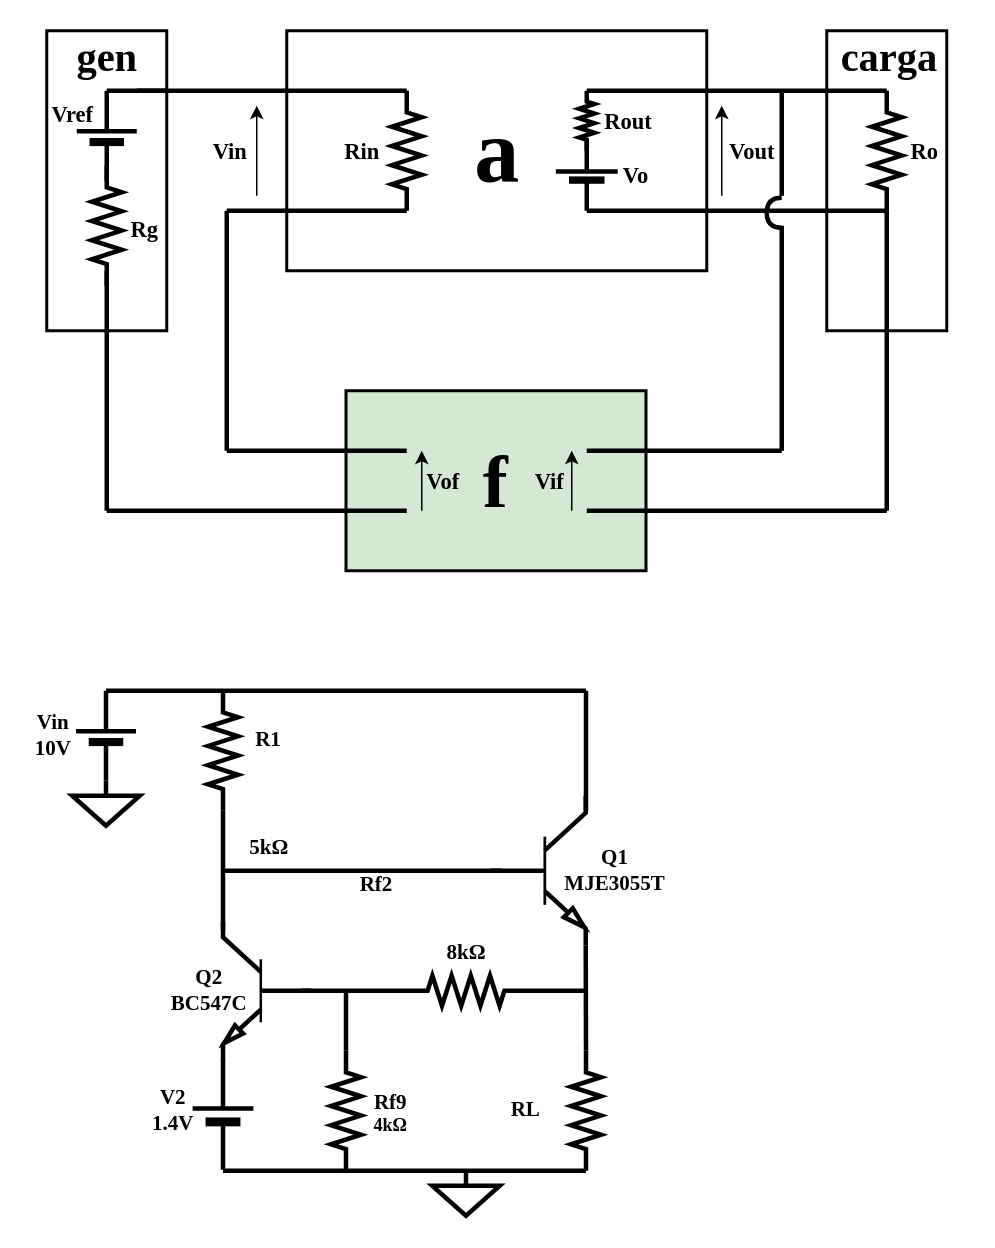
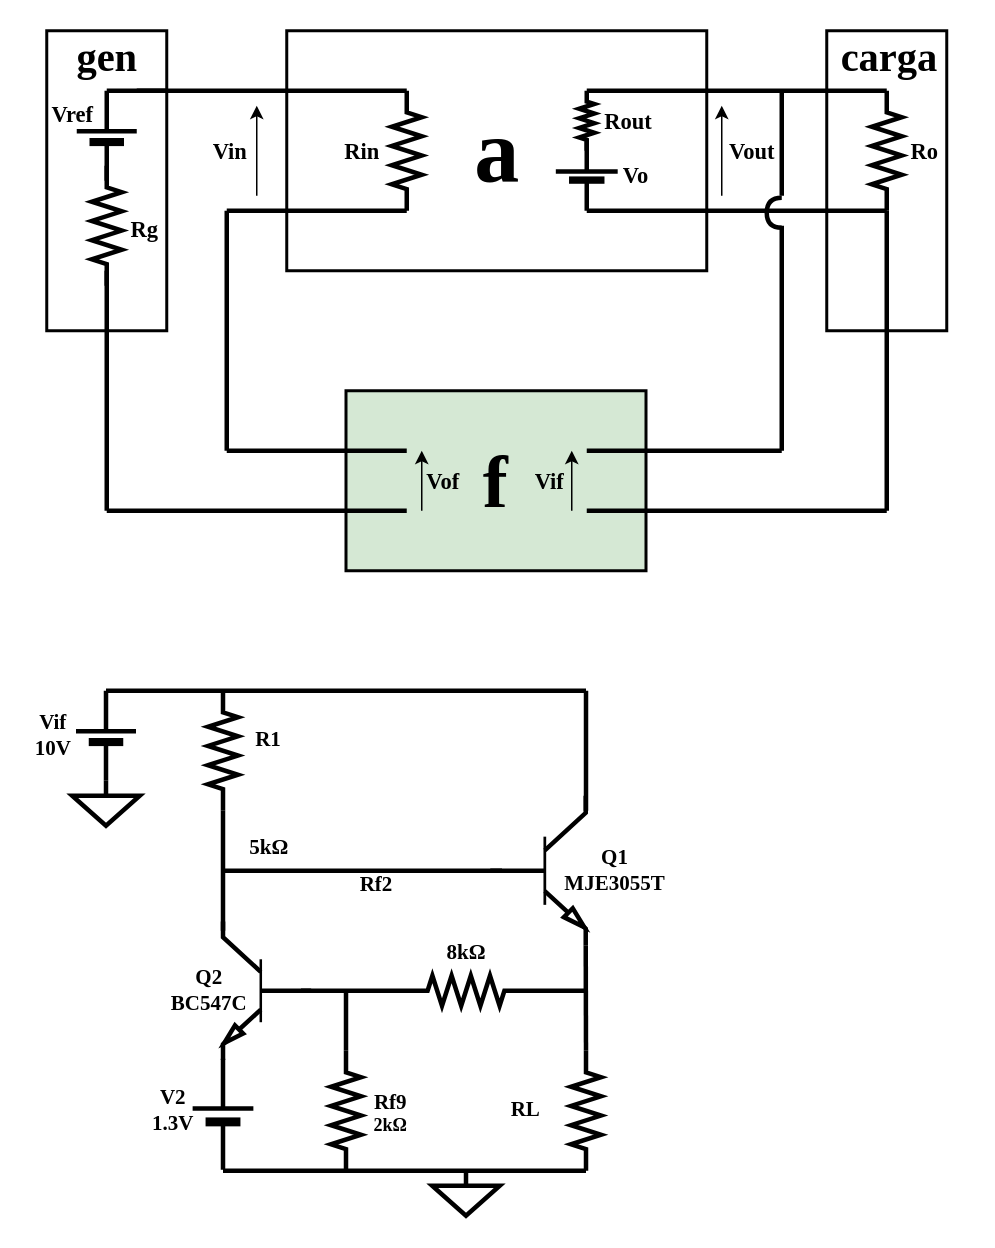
  <mxCell id="0" />
  <mxCell id="1" parent="0" />
  <mxCell id="2" value="&lt;div style=&quot;text-align: justify;&quot;&gt;&lt;span style=&quot;font-size: 60px; background-color: transparent; color: light-dark(rgb(0, 0, 0), rgb(255, 255, 255));&quot;&gt;&lt;b style=&quot;&quot;&gt;&lt;font&gt;a&lt;/font&gt;&lt;/b&gt;&lt;/span&gt;&lt;/div&gt;" style="rounded=0;whiteSpace=wrap;html=1;strokeWidth=2;portConstraintRotation=0;fontFamily=Times New Roman;" parent="1" vertex="1"><mxGeometry x="190.5" y="20" width="280" height="160" as="geometry" /></mxCell>
  <mxCell id="3" value="&lt;div style=&quot;text-align: left; padding-bottom: 165px;&quot;&gt;&lt;span style=&quot;background-color: transparent; color: light-dark(rgb(0, 0, 0), rgb(255, 255, 255));&quot;&gt;&lt;font&gt;&lt;b&gt;gen&lt;/b&gt;&lt;/font&gt;&lt;/span&gt;&lt;/div&gt;&lt;div&gt;&lt;/div&gt;" style="rounded=0;whiteSpace=wrap;html=1;strokeWidth=2;portConstraintRotation=0;fontFamily=Times New Roman;fontSize=27;" parent="1" vertex="1"><mxGeometry x="30.5" y="20" width="80" height="200" as="geometry" /></mxCell>
  <mxCell id="4" value="&lt;div style=&quot;text-align: left; padding-bottom: 165px; padding-right: 0px; padding-left: 3px;&quot;&gt;&lt;b style=&quot;background-color: transparent; color: light-dark(rgb(0, 0, 0), rgb(255, 255, 255));&quot;&gt;&lt;font&gt;carga&lt;/font&gt;&lt;/b&gt;&lt;/div&gt;" style="rounded=0;whiteSpace=wrap;html=1;strokeWidth=2;portConstraintRotation=0;fontFamily=Times New Roman;fontSize=27;" parent="1" vertex="1"><mxGeometry x="550.5" y="20" width="80" height="200" as="geometry" /></mxCell>
  <mxCell id="5" value="&lt;font style=&quot;font-size: 50px;&quot;&gt;&lt;b style=&quot;&quot;&gt;f&lt;/b&gt;&lt;/font&gt;" style="rounded=0;whiteSpace=wrap;html=1;strokeWidth=2;portConstraintRotation=0;fontFamily=Times New Roman;fillColor=#d5e8d4;" parent="1" vertex="1"><mxGeometry x="230" y="260" width="200" height="120" as="geometry" /></mxCell>
  <mxCell id="6" value="" style="endArrow=none;html=1;rounded=0;strokeWidth=3;" parent="1" edge="1"><mxGeometry width="50" height="50" relative="1" as="geometry"><mxPoint x="70.5" y="340" as="sourcePoint" /><mxPoint x="70.5" y="180" as="targetPoint" /></mxGeometry></mxCell>
  <mxCell id="7" value="" style="endArrow=none;html=1;rounded=0;strokeWidth=3;" parent="1" edge="1"><mxGeometry width="50" height="50" relative="1" as="geometry"><mxPoint x="70.5" y="340" as="sourcePoint" /><mxPoint x="270.5" y="340" as="targetPoint" /></mxGeometry></mxCell>
  <mxCell id="8" value="" style="endArrow=none;html=1;rounded=0;strokeWidth=3;" parent="1" edge="1"><mxGeometry width="50" height="50" relative="1" as="geometry"><mxPoint x="390.5" y="340" as="sourcePoint" /><mxPoint x="590.5" y="340" as="targetPoint" /></mxGeometry></mxCell>
  <mxCell id="9" value="" style="endArrow=none;html=1;rounded=0;strokeWidth=3;" parent="1" edge="1"><mxGeometry width="50" height="50" relative="1" as="geometry"><mxPoint x="520.5" y="130" as="sourcePoint" /><mxPoint x="520.5" y="60" as="targetPoint" /><Array as="points"><mxPoint x="520.5" y="120" /></Array></mxGeometry></mxCell>
  <mxCell id="10" value="" style="endArrow=none;html=1;rounded=0;strokeWidth=3;" parent="1" edge="1"><mxGeometry width="50" height="50" relative="1" as="geometry"><mxPoint x="90.5" y="60" as="sourcePoint" /><mxPoint x="270.5" y="60" as="targetPoint" /></mxGeometry></mxCell>
  <mxCell id="11" value="" style="endArrow=none;html=1;rounded=0;strokeWidth=3;exitX=0;exitY=0.5;exitDx=0;exitDy=0;exitPerimeter=0;" parent="1" edge="1"><mxGeometry width="50" height="50" relative="1" as="geometry"><mxPoint x="390.5" y="60" as="sourcePoint" /><mxPoint x="590.5" y="60" as="targetPoint" /></mxGeometry></mxCell>
  <mxCell id="12" value="" style="curved=1;endArrow=none;html=1;rounded=0;endFill=0;strokeWidth=3;" parent="1" edge="1"><mxGeometry width="50" height="50" relative="1" as="geometry"><mxPoint x="520.5" y="151.25" as="sourcePoint" /><mxPoint x="520.5" y="131.25" as="targetPoint" /><Array as="points"><mxPoint x="510.5" y="151.25" /><mxPoint x="510.5" y="131.25" /></Array></mxGeometry></mxCell>
  <mxCell id="13" value="" style="endArrow=none;html=1;rounded=0;strokeWidth=3;" parent="1" edge="1"><mxGeometry width="50" height="50" relative="1" as="geometry"><mxPoint x="520.5" y="300" as="sourcePoint" /><mxPoint x="520.5" y="150" as="targetPoint" /><Array as="points" /></mxGeometry></mxCell>
  <mxCell id="14" value="" style="endArrow=none;html=1;rounded=0;strokeWidth=3;" parent="1" edge="1"><mxGeometry width="50" height="50" relative="1" as="geometry"><mxPoint x="390.5" y="140" as="sourcePoint" /><mxPoint x="590.5" y="140" as="targetPoint" /></mxGeometry></mxCell>
  <mxCell id="15" value="" style="endArrow=none;html=1;rounded=0;entryX=1;entryY=0.5;entryDx=0;entryDy=0;entryPerimeter=0;strokeWidth=3;" parent="1" target="23" edge="1"><mxGeometry width="50" height="50" relative="1" as="geometry"><mxPoint x="590.5" y="340" as="sourcePoint" /><mxPoint x="590.5" y="180" as="targetPoint" /></mxGeometry></mxCell>
  <mxCell id="16" value="" style="endArrow=none;html=1;rounded=0;strokeWidth=3;" parent="1" edge="1"><mxGeometry width="50" height="50" relative="1" as="geometry"><mxPoint x="390.5" y="300" as="sourcePoint" /><mxPoint x="520.5" y="300" as="targetPoint" /></mxGeometry></mxCell>
  <mxCell id="17" value="" style="endArrow=none;html=1;rounded=0;strokeWidth=3;" parent="1" edge="1"><mxGeometry width="50" height="50" relative="1" as="geometry"><mxPoint x="150.5" y="140" as="sourcePoint" /><mxPoint x="270.5" y="140" as="targetPoint" /></mxGeometry></mxCell>
  <mxCell id="18" value="" style="endArrow=none;html=1;rounded=0;strokeWidth=3;" parent="1" edge="1"><mxGeometry width="50" height="50" relative="1" as="geometry"><mxPoint x="150.5" y="300" as="sourcePoint" /><mxPoint x="150.5" y="140" as="targetPoint" /></mxGeometry></mxCell>
  <mxCell id="19" value="" style="endArrow=none;html=1;rounded=0;strokeWidth=3;" parent="1" edge="1"><mxGeometry width="50" height="50" relative="1" as="geometry"><mxPoint x="150.5" y="300" as="sourcePoint" /><mxPoint x="270.5" y="300" as="targetPoint" /></mxGeometry></mxCell>
  <mxCell id="20" value="" style="pointerEvents=1;verticalLabelPosition=bottom;shadow=0;dashed=0;align=center;html=1;verticalAlign=top;shape=mxgraph.electrical.resistors.resistor_2;direction=south;strokeWidth=3;portConstraintRotation=0;" parent="1" vertex="1"><mxGeometry x="60.5" y="110" width="20" height="80" as="geometry" /></mxCell>
  <mxCell id="21" value="" style="verticalLabelPosition=bottom;shadow=0;dashed=0;align=center;fillColor=strokeColor;html=1;verticalAlign=top;strokeWidth=3;shape=mxgraph.electrical.miscellaneous.monocell_battery;rotation=-90;portConstraintRotation=0;" parent="1" vertex="1"><mxGeometry x="40.5" y="70" width="60" height="40" as="geometry" /></mxCell>
  <mxCell id="22" value="" style="endArrow=none;html=1;rounded=0;strokeWidth=3;" parent="1" edge="1"><mxGeometry width="50" height="50" relative="1" as="geometry"><mxPoint x="70.5" y="60" as="sourcePoint" /><mxPoint x="110.5" y="60" as="targetPoint" /></mxGeometry></mxCell>
  <mxCell id="23" value="" style="pointerEvents=1;verticalLabelPosition=bottom;shadow=0;dashed=0;align=center;html=1;verticalAlign=top;shape=mxgraph.electrical.resistors.resistor_2;direction=south;strokeWidth=3;portConstraintRotation=0;" parent="1" vertex="1"><mxGeometry x="580.5" y="60" width="20" height="80" as="geometry" /></mxCell>
  <mxCell id="24" value="" style="verticalLabelPosition=bottom;shadow=0;dashed=0;align=center;fillColor=strokeColor;html=1;verticalAlign=top;strokeWidth=3;shape=mxgraph.electrical.miscellaneous.monocell_battery;rotation=-90;portConstraintRotation=0;" parent="1" vertex="1"><mxGeometry x="366.75" y="95.63" width="47.5" height="41.25" as="geometry" /></mxCell>
  <mxCell id="25" value="" style="pointerEvents=1;verticalLabelPosition=bottom;shadow=0;dashed=0;align=center;html=1;verticalAlign=top;shape=mxgraph.electrical.resistors.resistor_2;direction=south;strokeWidth=3;portConstraintRotation=0;" parent="1" vertex="1"><mxGeometry x="260.5" y="60" width="20" height="80" as="geometry" /></mxCell>
  <mxCell id="26" value="" style="endArrow=classic;html=1;rounded=0;" parent="1" edge="1"><mxGeometry width="50" height="50" relative="1" as="geometry"><mxPoint x="280.5" y="340" as="sourcePoint" /><mxPoint x="280.5" y="300" as="targetPoint" /></mxGeometry></mxCell>
  <mxCell id="27" value="" style="endArrow=classic;html=1;rounded=0;" parent="1" edge="1"><mxGeometry width="50" height="50" relative="1" as="geometry"><mxPoint x="380.5" y="340" as="sourcePoint" /><mxPoint x="380.5" y="300" as="targetPoint" /></mxGeometry></mxCell>
  <mxCell id="28" value="" style="pointerEvents=1;verticalLabelPosition=bottom;shadow=0;dashed=0;align=center;html=1;verticalAlign=top;shape=mxgraph.electrical.resistors.resistor_2;direction=south;strokeWidth=3;" parent="1" vertex="1"><mxGeometry x="385.5" y="60" width="10" height="40" as="geometry" /></mxCell>
  <mxCell id="29" value="Rin" style="text;html=1;align=center;verticalAlign=middle;whiteSpace=wrap;rounded=0;direction=west;rotation=0;fontFamily=Times New Roman;fontStyle=1;fontSize=15;" parent="1" vertex="1"><mxGeometry x="210.5" y="85" width="60" height="30" as="geometry" /></mxCell>
  <mxCell id="30" value="Rout" style="text;html=1;align=center;verticalAlign=middle;whiteSpace=wrap;rounded=0;direction=west;rotation=0;fontFamily=Times New Roman;fontStyle=1;fontSize=15;" parent="1" vertex="1"><mxGeometry x="385.5" y="65" width="65" height="30" as="geometry" /></mxCell>
  <mxCell id="31" value="Vo" style="text;html=1;align=center;verticalAlign=middle;whiteSpace=wrap;rounded=0;direction=west;rotation=0;fontFamily=Times New Roman;fontStyle=1;fontSize=15;" parent="1" vertex="1"><mxGeometry x="395.5" y="101.25" width="55" height="30" as="geometry" /></mxCell>
  <mxCell id="32" value="Vref" style="text;html=1;align=center;verticalAlign=middle;whiteSpace=wrap;rounded=0;direction=west;rotation=0;fontFamily=Times New Roman;fontStyle=1;fontSize=15;" parent="1" vertex="1"><mxGeometry x="28" y="60" width="40" height="30" as="geometry" /></mxCell>
  <mxCell id="33" value="Rg" style="text;html=1;align=center;verticalAlign=middle;whiteSpace=wrap;rounded=0;direction=west;rotation=0;fontFamily=Times New Roman;fontStyle=1;fontSize=15;" parent="1" vertex="1"><mxGeometry x="70.5" y="136.88" width="50" height="30" as="geometry" /></mxCell>
  <mxCell id="34" value="Vof" style="text;html=1;align=center;verticalAlign=middle;whiteSpace=wrap;rounded=0;direction=west;rotation=0;fontFamily=Times New Roman;fontStyle=1;fontSize=15;" parent="1" vertex="1"><mxGeometry x="264.5" y="305" width="60" height="30" as="geometry" /></mxCell>
  <mxCell id="35" value="Vif" style="text;html=1;align=center;verticalAlign=middle;whiteSpace=wrap;rounded=0;direction=west;rotation=0;fontFamily=Times New Roman;fontStyle=1;fontSize=15;" parent="1" vertex="1"><mxGeometry x="335.5" y="305" width="60" height="30" as="geometry" /></mxCell>
  <mxCell id="36" value="Ro" style="text;html=1;align=center;verticalAlign=middle;whiteSpace=wrap;rounded=0;direction=west;rotation=0;fontFamily=Times New Roman;fontStyle=1;fontSize=15;" parent="1" vertex="1"><mxGeometry x="590.5" y="85" width="50" height="30" as="geometry" /></mxCell>
  <mxCell id="37" value="" style="endArrow=classic;html=1;rounded=0;" parent="1" edge="1"><mxGeometry width="50" height="50" relative="1" as="geometry"><mxPoint x="170.5" y="130" as="sourcePoint" /><mxPoint x="170.5" y="70" as="targetPoint" /></mxGeometry></mxCell>
  <mxCell id="38" value="" style="endArrow=classic;html=1;rounded=0;" parent="1" edge="1"><mxGeometry width="50" height="50" relative="1" as="geometry"><mxPoint x="480.5" y="130" as="sourcePoint" /><mxPoint x="480.5" y="70" as="targetPoint" /></mxGeometry></mxCell>
  <mxCell id="39" value="Vin" style="text;html=1;align=center;verticalAlign=middle;whiteSpace=wrap;rounded=0;direction=west;rotation=0;fontFamily=Times New Roman;fontStyle=1;fontSize=15;" parent="1" vertex="1"><mxGeometry x="133" y="85" width="40" height="30" as="geometry" /></mxCell>
  <mxCell id="40" value="Vout" style="text;html=1;align=center;verticalAlign=middle;whiteSpace=wrap;rounded=0;direction=west;rotation=0;fontFamily=Times New Roman;fontStyle=1;fontSize=15;" parent="1" vertex="1"><mxGeometry x="480.5" y="85" width="40" height="30" as="geometry" /></mxCell>
  <mxCell id="41" value="" style="verticalLabelPosition=bottom;shadow=0;dashed=0;align=center;html=1;verticalAlign=top;shape=mxgraph.electrical.transistors.npn_transistor_5;portConstraintRotation=0;strokeWidth=3;" parent="1" vertex="1"><mxGeometry x="326" y="530" width="64" height="100" as="geometry" /></mxCell>
  <mxCell id="42" value="" style="pointerEvents=1;verticalLabelPosition=bottom;shadow=0;dashed=0;align=center;html=1;verticalAlign=top;shape=mxgraph.electrical.resistors.resistor_2;direction=south;strokeWidth=3;portConstraintRotation=0;" parent="1" vertex="1"><mxGeometry x="380" y="700" width="20" height="80" as="geometry" /></mxCell>
  <mxCell id="43" value="" style="endArrow=none;html=1;rounded=0;entryX=1;entryY=1;entryDx=0;entryDy=0;entryPerimeter=0;strokeWidth=3;" parent="1" target="41" edge="1"><mxGeometry width="50" height="50" relative="1" as="geometry"><mxPoint x="390" y="700" as="sourcePoint" /><mxPoint x="440" y="650" as="targetPoint" /></mxGeometry></mxCell>
  <mxCell id="44" value="" style="pointerEvents=1;verticalLabelPosition=bottom;shadow=0;dashed=0;align=center;html=1;verticalAlign=top;shape=mxgraph.electrical.resistors.resistor_2;direction=west;strokeWidth=3;portConstraintRotation=0;" parent="1" vertex="1"><mxGeometry x="270" y="650" width="80" height="20" as="geometry" /></mxCell>
  <mxCell id="45" value="" style="pointerEvents=1;verticalLabelPosition=bottom;shadow=0;dashed=0;align=center;html=1;verticalAlign=top;shape=mxgraph.electrical.resistors.resistor_2;direction=south;strokeWidth=3;portConstraintRotation=0;" parent="1" vertex="1"><mxGeometry x="220" y="700" width="20" height="80" as="geometry" /></mxCell>
  <mxCell id="46" value="" style="endArrow=none;html=1;rounded=0;strokeWidth=3;" parent="1" edge="1"><mxGeometry width="50" height="50" relative="1" as="geometry"><mxPoint x="200" y="660" as="sourcePoint" /><mxPoint x="270" y="660" as="targetPoint" /></mxGeometry></mxCell>
  <mxCell id="47" value="" style="endArrow=none;html=1;rounded=0;strokeWidth=3;" parent="1" edge="1"><mxGeometry width="50" height="50" relative="1" as="geometry"><mxPoint x="230" y="700" as="sourcePoint" /><mxPoint x="230" y="660" as="targetPoint" /></mxGeometry></mxCell>
  <mxCell id="48" value="" style="endArrow=none;html=1;rounded=0;exitX=0;exitY=0.5;exitDx=0;exitDy=0;exitPerimeter=0;strokeWidth=3;" parent="1" source="44" edge="1"><mxGeometry width="50" height="50" relative="1" as="geometry"><mxPoint x="340" y="710" as="sourcePoint" /><mxPoint x="390" y="660" as="targetPoint" /></mxGeometry></mxCell>
  <mxCell id="49" value="" style="verticalLabelPosition=bottom;shadow=0;dashed=0;align=center;html=1;verticalAlign=top;shape=mxgraph.electrical.transistors.npn_transistor_5;portConstraintRotation=0;rotation=-180;strokeWidth=3;flipV=1;" parent="1" vertex="1"><mxGeometry x="148" y="610" width="58.75" height="100" as="geometry" /></mxCell>
  <mxCell id="50" value="" style="pointerEvents=1;verticalLabelPosition=bottom;shadow=0;dashed=0;align=center;html=1;verticalAlign=top;shape=mxgraph.electrical.resistors.resistor_2;direction=south;strokeWidth=3;portConstraintRotation=0;" parent="1" vertex="1"><mxGeometry x="138" y="460" width="20" height="80" as="geometry" /></mxCell>
  <mxCell id="51" value="" style="endArrow=none;html=1;rounded=0;strokeWidth=3;" parent="1" edge="1"><mxGeometry width="50" height="50" relative="1" as="geometry"><mxPoint x="148" y="580" as="sourcePoint" /><mxPoint x="334" y="580" as="targetPoint" /></mxGeometry></mxCell>
  <mxCell id="52" value="" style="endArrow=none;html=1;rounded=0;strokeWidth=3;" parent="1" edge="1"><mxGeometry width="50" height="50" relative="1" as="geometry"><mxPoint x="390" y="540" as="sourcePoint" /><mxPoint x="390" y="460" as="targetPoint" /></mxGeometry></mxCell>
  <mxCell id="53" value="" style="endArrow=none;html=1;rounded=0;strokeWidth=3;" parent="1" edge="1"><mxGeometry width="50" height="50" relative="1" as="geometry"><mxPoint x="70" y="460" as="sourcePoint" /><mxPoint x="390" y="460" as="targetPoint" /></mxGeometry></mxCell>
  <mxCell id="54" value="" style="verticalLabelPosition=bottom;shadow=0;dashed=0;align=center;fillColor=strokeColor;html=1;verticalAlign=top;strokeWidth=3;shape=mxgraph.electrical.miscellaneous.monocell_battery;rotation=-90;portConstraintRotation=0;" parent="1" vertex="1"><mxGeometry x="40" y="470" width="60" height="40" as="geometry" /></mxCell>
  <mxCell id="55" value="" style="pointerEvents=1;verticalLabelPosition=bottom;shadow=0;dashed=0;align=center;html=1;verticalAlign=top;shape=mxgraph.electrical.signal_sources.signal_ground;strokeWidth=3;" parent="1" vertex="1"><mxGeometry x="287.5" y="780" width="45" height="30" as="geometry" /></mxCell>
  <mxCell id="56" value="" style="pointerEvents=1;verticalLabelPosition=bottom;shadow=0;dashed=0;align=center;html=1;verticalAlign=top;shape=mxgraph.electrical.signal_sources.signal_ground;strokeWidth=3;" parent="1" vertex="1"><mxGeometry x="47.5" y="520" width="45" height="30" as="geometry" /></mxCell>
  <mxCell id="57" value="" style="verticalLabelPosition=bottom;shadow=0;dashed=0;align=center;fillColor=strokeColor;html=1;verticalAlign=top;strokeWidth=3;shape=mxgraph.electrical.miscellaneous.monocell_battery;rotation=-90;portConstraintRotation=0;" parent="1" vertex="1"><mxGeometry x="111" y="722" width="74" height="40.5" as="geometry" /></mxCell>
  <mxCell id="58" value="" style="endArrow=none;html=1;rounded=0;entryX=1;entryY=0.5;entryDx=0;entryDy=0;entryPerimeter=0;strokeWidth=3;" parent="1" target="42" edge="1"><mxGeometry width="50" height="50" relative="1" as="geometry"><mxPoint x="148" y="780" as="sourcePoint" /><mxPoint x="200" y="730" as="targetPoint" /></mxGeometry></mxCell>
  <mxCell id="59" value="&lt;font&gt;Q1&lt;/font&gt;&lt;div&gt;&lt;font&gt;MJE3055T&lt;/font&gt;&lt;/div&gt;" style="rounded=0;whiteSpace=wrap;html=1;fillColor=none;strokeColor=none;fontStyle=1;fontFamily=Times New Roman;fontSize=14;" parent="1" vertex="1"><mxGeometry x="378" y="570" width="62.5" height="20" as="geometry" /></mxCell>
  <mxCell id="60" value="&lt;font&gt;Q2&lt;/font&gt;&lt;div&gt;&lt;font&gt;BC547C&lt;/font&gt;&lt;/div&gt;" style="rounded=0;whiteSpace=wrap;html=1;fillColor=none;strokeColor=none;fontStyle=1;fontFamily=Times New Roman;fontSize=14;" parent="1" vertex="1"><mxGeometry x="108" y="650" width="62" height="20" as="geometry" /></mxCell>
- <mxCell id="61" value="&lt;font&gt;Vin&lt;/font&gt;&lt;div&gt;&lt;font&gt;10V&lt;/font&gt;&lt;/div&gt;" style="rounded=0;whiteSpace=wrap;html=1;fillColor=none;strokeColor=none;fontStyle=1;fontFamily=Times New Roman;fontSize=14;" parent="1" vertex="1"><mxGeometry x="20" y="475" width="30" height="30" as="geometry" /></mxCell>
+ <mxCell id="61" value="&lt;font&gt;Vif&lt;/font&gt;&lt;div&gt;&lt;font&gt;10V&lt;/font&gt;&lt;/div&gt;" style="rounded=0;whiteSpace=wrap;html=1;fillColor=none;strokeColor=none;fontStyle=1;fontFamily=Times New Roman;fontSize=14;" parent="1" vertex="1"><mxGeometry x="20" y="475" width="30" height="30" as="geometry" /></mxCell>
  <mxCell id="62" value="&lt;font&gt;R1&lt;/font&gt;" style="rounded=0;whiteSpace=wrap;html=1;fillColor=none;strokeColor=none;fontStyle=1;fontFamily=Times New Roman;fontSize=14;" parent="1" vertex="1"><mxGeometry x="166.5" y="485" width="23" height="15" as="geometry" /></mxCell>
  <mxCell id="63" value="&lt;font&gt;Rf2&lt;/font&gt;" style="rounded=0;whiteSpace=wrap;html=1;fillColor=none;strokeColor=none;fontStyle=1;fontFamily=Times New Roman;fontSize=14;" parent="1" vertex="1"><mxGeometry x="237.5" y="580" width="25" height="20" as="geometry" /></mxCell>
  <mxCell id="64" value="&lt;font&gt;Rf9&lt;/font&gt;" style="rounded=0;whiteSpace=wrap;html=1;fillColor=none;strokeColor=none;fontStyle=1;fontFamily=Times New Roman;fontSize=14;" parent="1" vertex="1"><mxGeometry x="250" y="725" width="20" height="20" as="geometry" /></mxCell>
  <mxCell id="65" value="&lt;font&gt;RL&lt;/font&gt;" style="rounded=0;whiteSpace=wrap;html=1;fillColor=none;strokeColor=none;fontStyle=1;fontFamily=Times New Roman;fontSize=14;" parent="1" vertex="1"><mxGeometry x="335" y="725" width="30" height="30" as="geometry" /></mxCell>
- <mxCell id="66" value="&lt;font&gt;V2&lt;/font&gt;&lt;div&gt;&lt;font&gt;1.4V&lt;/font&gt;&lt;/div&gt;" style="rounded=0;whiteSpace=wrap;html=1;fillColor=none;strokeColor=none;fontStyle=1;fontFamily=Times New Roman;fontSize=14;" parent="1" vertex="1"><mxGeometry x="100" y="725" width="30" height="30" as="geometry" /></mxCell>
+ <mxCell id="66" value="&lt;font&gt;V2&lt;/font&gt;&lt;div&gt;&lt;font&gt;1.3V&lt;/font&gt;&lt;/div&gt;" style="rounded=0;whiteSpace=wrap;html=1;fillColor=none;strokeColor=none;fontStyle=1;fontFamily=Times New Roman;fontSize=14;" parent="1" vertex="1"><mxGeometry x="100" y="725" width="30" height="30" as="geometry" /></mxCell>
  <mxCell id="67" value="&lt;font&gt;8kΩ&lt;/font&gt;" style="rounded=0;whiteSpace=wrap;html=1;fillColor=none;strokeColor=none;fontStyle=1;fontFamily=Times New Roman;fontSize=14;" parent="1" vertex="1"><mxGeometry x="297.5" y="630" width="25" height="10" as="geometry" /></mxCell>
- <mxCell id="68" value="&lt;font face=&quot;Comic Sans MS&quot;&gt;4kΩ&lt;/font&gt;" style="rounded=0;whiteSpace=wrap;html=1;fillColor=none;strokeColor=none;fontStyle=1" parent="1" vertex="1"><mxGeometry x="250" y="740" width="20" height="20" as="geometry" /></mxCell>
+ <mxCell id="68" value="&lt;font face=&quot;Comic Sans MS&quot;&gt;2kΩ&lt;/font&gt;" style="rounded=0;whiteSpace=wrap;html=1;fillColor=none;strokeColor=none;fontStyle=1" parent="1" vertex="1"><mxGeometry x="250" y="740" width="20" height="20" as="geometry" /></mxCell>
  <mxCell id="69" value="&lt;font&gt;5kΩ&lt;/font&gt;" style="rounded=0;whiteSpace=wrap;html=1;fillColor=none;strokeColor=none;fontStyle=1;fontFamily=Times New Roman;fontSize=14;" parent="1" vertex="1"><mxGeometry x="166.5" y="555" width="23.5" height="20" as="geometry" /></mxCell>
  <mxCell id="70" value="" style="endArrow=none;html=1;rounded=0;strokeWidth=3;" parent="1" target="50" edge="1"><mxGeometry width="50" height="50" relative="1" as="geometry"><mxPoint x="148" y="620" as="sourcePoint" /><mxPoint x="198" y="570" as="targetPoint" /></mxGeometry></mxCell>
